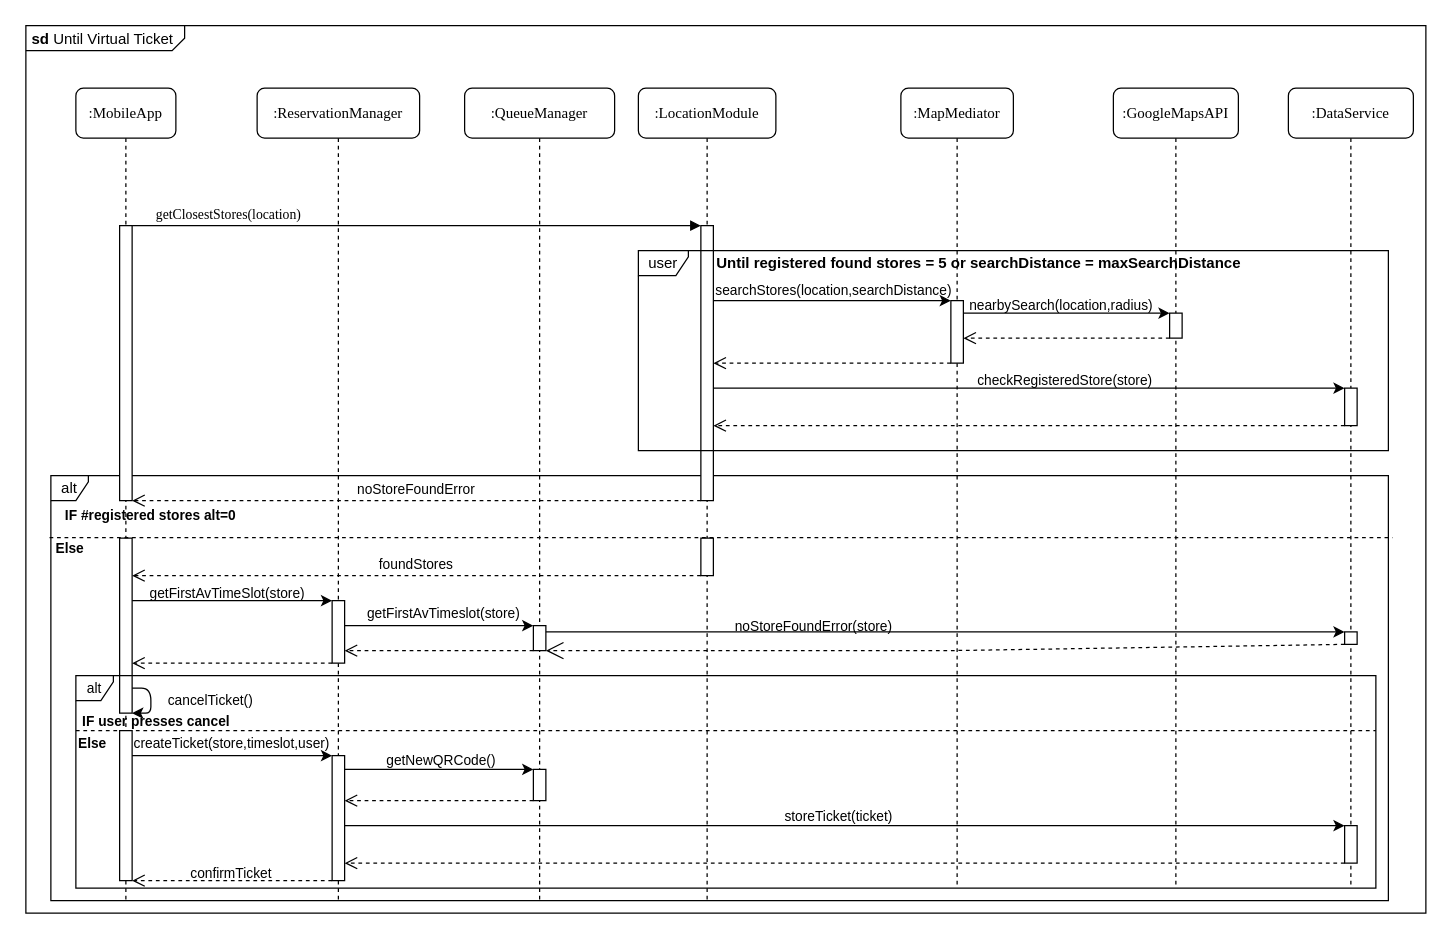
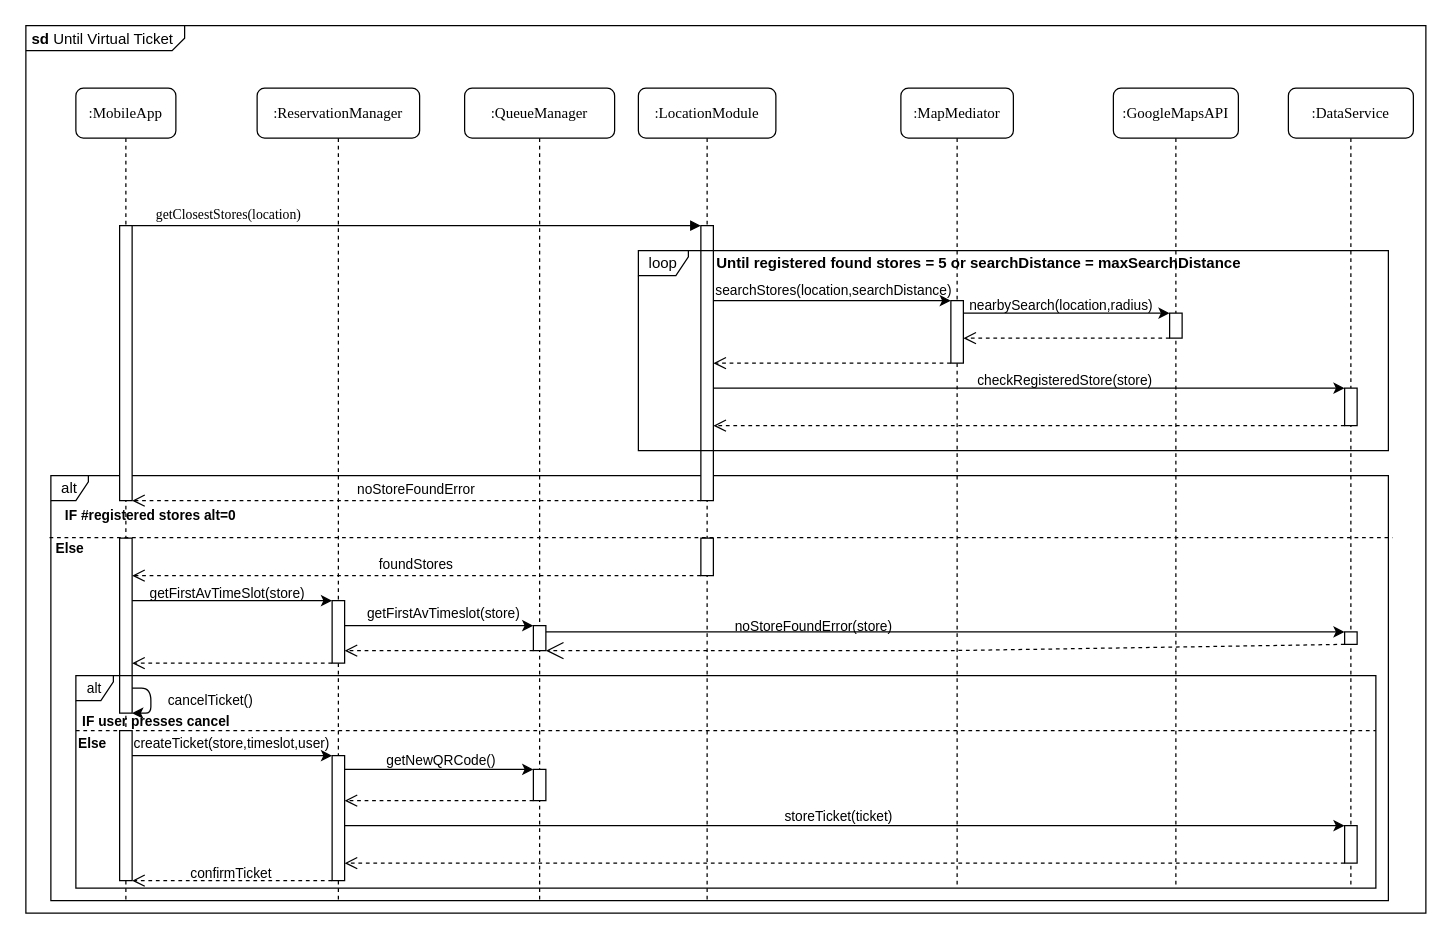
  <mxCell id="0" />
  <mxCell id="1" parent="0" />
  <mxCell id="2" value="&lt;p style=&quot;margin: 0px ; margin-top: 4px ; margin-left: 5px ; text-align: left&quot;&gt;&lt;b&gt;sd&lt;/b&gt;&amp;nbsp;Until Virtual Ticket&lt;/p&gt;" style="html=1;shape=mxgraph.sysml.package;overflow=fill;labelX=127.74;align=left;spacingLeft=5;verticalAlign=top;spacingTop=-3;" parent="1" vertex="1"><mxGeometry x="20" y="20" width="1120" height="710" as="geometry" /></mxCell>
  <mxCell id="3" value="alt" style="shape=umlFrame;whiteSpace=wrap;html=1;labelBackgroundColor=none;width=30;height=20;" parent="1" vertex="1"><mxGeometry x="40" y="380" width="1070" height="340" as="geometry" /></mxCell>
  <mxCell id="4" value="" style="endArrow=none;dashed=1;html=1;fontSize=11;exitX=0;exitY=0;exitDx=0;exitDy=0;" parent="1" edge="1"><mxGeometry width="50" height="50" relative="1" as="geometry"><mxPoint x="60" y="584" as="sourcePoint" /><mxPoint x="1100" y="584" as="targetPoint" /></mxGeometry></mxCell>
  <mxCell id="5" value=":ReservationManager" style="shape=umlLifeline;perimeter=lifelinePerimeter;whiteSpace=wrap;html=1;container=1;collapsible=0;recursiveResize=0;outlineConnect=0;rounded=1;shadow=0;comic=0;labelBackgroundColor=none;strokeWidth=1;fontFamily=Verdana;fontSize=12;align=center;" parent="1" vertex="1"><mxGeometry x="205" y="70" width="130" height="650" as="geometry" /></mxCell>
  <mxCell id="6" value="" style="html=1;points=[];perimeter=orthogonalPerimeter;rounded=0;shadow=0;comic=0;labelBackgroundColor=none;strokeWidth=1;fontFamily=Verdana;fontSize=12;align=center;" parent="5" vertex="1"><mxGeometry x="60" y="534" width="10" height="100" as="geometry" /></mxCell>
  <mxCell id="7" value="" style="html=1;points=[];perimeter=orthogonalPerimeter;rounded=0;shadow=0;comic=0;labelBackgroundColor=none;strokeWidth=1;fontFamily=Verdana;fontSize=12;align=center;" parent="5" vertex="1"><mxGeometry x="60" y="410" width="10" height="50" as="geometry" /></mxCell>
  <mxCell id="8" value=":QueueManager" style="shape=umlLifeline;perimeter=lifelinePerimeter;whiteSpace=wrap;html=1;container=1;collapsible=0;recursiveResize=0;outlineConnect=0;rounded=1;shadow=0;comic=0;labelBackgroundColor=none;strokeWidth=1;fontFamily=Verdana;fontSize=12;align=center;" parent="1" vertex="1"><mxGeometry x="371" y="70" width="120" height="650" as="geometry" /></mxCell>
  <mxCell id="9" value="" style="html=1;points=[];perimeter=orthogonalPerimeter;rounded=0;shadow=0;comic=0;labelBackgroundColor=none;strokeWidth=1;fontFamily=Verdana;fontSize=12;align=center;" parent="8" vertex="1"><mxGeometry x="55" y="545" width="10" height="25" as="geometry" /></mxCell>
  <mxCell id="10" value="" style="html=1;points=[];perimeter=orthogonalPerimeter;rounded=0;shadow=0;comic=0;labelBackgroundColor=none;strokeWidth=1;fontFamily=Verdana;fontSize=12;align=center;" vertex="1" parent="8"><mxGeometry x="55" y="430" width="10" height="20" as="geometry" /></mxCell>
  <mxCell id="11" value=":LocationModule" style="shape=umlLifeline;perimeter=lifelinePerimeter;whiteSpace=wrap;html=1;container=1;collapsible=0;recursiveResize=0;outlineConnect=0;rounded=1;shadow=0;comic=0;labelBackgroundColor=none;strokeWidth=1;fontFamily=Verdana;fontSize=12;align=center;" parent="1" vertex="1"><mxGeometry x="510" y="70" width="110" height="650" as="geometry" /></mxCell>
  <mxCell id="12" value="" style="html=1;points=[];perimeter=orthogonalPerimeter;rounded=0;shadow=0;comic=0;labelBackgroundColor=none;strokeWidth=1;fontFamily=Verdana;fontSize=12;align=center;" parent="11" vertex="1"><mxGeometry x="50" y="110" width="10" height="220" as="geometry" /></mxCell>
  <mxCell id="13" value="" style="html=1;points=[];perimeter=orthogonalPerimeter;rounded=0;shadow=0;comic=0;labelBackgroundColor=none;strokeWidth=1;fontFamily=Verdana;fontSize=12;align=center;" parent="11" vertex="1"><mxGeometry x="50" y="360" width="10" height="30" as="geometry" /></mxCell>
  <mxCell id="14" value=":MapMediator" style="shape=umlLifeline;perimeter=lifelinePerimeter;whiteSpace=wrap;html=1;container=1;collapsible=0;recursiveResize=0;outlineConnect=0;rounded=1;shadow=0;comic=0;labelBackgroundColor=none;strokeWidth=1;fontFamily=Verdana;fontSize=12;align=center;" parent="1" vertex="1"><mxGeometry x="720" y="70" width="90" height="640" as="geometry" /></mxCell>
  <mxCell id="15" value="" style="html=1;points=[];perimeter=orthogonalPerimeter;rounded=0;shadow=0;comic=0;labelBackgroundColor=none;strokeWidth=1;fontFamily=Verdana;fontSize=12;align=center;" parent="14" vertex="1"><mxGeometry x="40" y="170" width="10" height="50" as="geometry" /></mxCell>
  <mxCell id="16" value=":GoogleMapsAPI" style="shape=umlLifeline;perimeter=lifelinePerimeter;whiteSpace=wrap;html=1;container=1;collapsible=0;recursiveResize=0;outlineConnect=0;rounded=1;shadow=0;comic=0;labelBackgroundColor=none;strokeWidth=1;fontFamily=Verdana;fontSize=12;align=center;" parent="1" vertex="1"><mxGeometry x="890" y="70" width="100" height="640" as="geometry" /></mxCell>
  <mxCell id="17" value="" style="html=1;points=[];perimeter=orthogonalPerimeter;rounded=0;shadow=0;comic=0;labelBackgroundColor=none;strokeWidth=1;fontFamily=Verdana;fontSize=12;align=center;" parent="16" vertex="1"><mxGeometry x="45" y="180" width="10" height="20" as="geometry" /></mxCell>
  <mxCell id="18" value=":DataService" style="shape=umlLifeline;perimeter=lifelinePerimeter;whiteSpace=wrap;html=1;container=1;collapsible=0;recursiveResize=0;outlineConnect=0;rounded=1;shadow=0;comic=0;labelBackgroundColor=none;strokeWidth=1;fontFamily=Verdana;fontSize=12;align=center;" parent="1" vertex="1"><mxGeometry x="1030" y="70" width="100" height="640" as="geometry" /></mxCell>
  <mxCell id="19" value="" style="html=1;points=[];perimeter=orthogonalPerimeter;rounded=0;shadow=0;comic=0;labelBackgroundColor=none;strokeWidth=1;fontFamily=Verdana;fontSize=12;align=center;" parent="18" vertex="1"><mxGeometry x="45" y="240" width="10" height="30" as="geometry" /></mxCell>
  <mxCell id="20" value="" style="html=1;points=[];perimeter=orthogonalPerimeter;rounded=0;shadow=0;comic=0;labelBackgroundColor=none;strokeWidth=1;fontFamily=Verdana;fontSize=12;align=center;" parent="18" vertex="1"><mxGeometry x="45" y="435" width="10" height="10" as="geometry" /></mxCell>
  <mxCell id="21" value=":MobileApp" style="shape=umlLifeline;perimeter=lifelinePerimeter;whiteSpace=wrap;html=1;container=1;collapsible=0;recursiveResize=0;outlineConnect=0;rounded=1;shadow=0;comic=0;labelBackgroundColor=none;strokeWidth=1;fontFamily=Verdana;fontSize=12;align=center;" parent="1" vertex="1"><mxGeometry x="60" y="70" width="80" height="650" as="geometry" /></mxCell>
  <mxCell id="22" value="" style="html=1;points=[];perimeter=orthogonalPerimeter;rounded=0;shadow=0;comic=0;labelBackgroundColor=none;strokeWidth=1;fontFamily=Verdana;fontSize=12;align=center;" parent="21" vertex="1"><mxGeometry x="35" y="110" width="10" height="220" as="geometry" /></mxCell>
  <mxCell id="23" value="" style="html=1;points=[];perimeter=orthogonalPerimeter;rounded=0;shadow=0;comic=0;labelBackgroundColor=none;strokeWidth=1;fontFamily=Verdana;fontSize=12;align=center;" parent="21" vertex="1"><mxGeometry x="35" y="360" width="10" height="140" as="geometry" /></mxCell>
  <mxCell id="24" value="" style="html=1;points=[];perimeter=orthogonalPerimeter;rounded=0;shadow=0;comic=0;labelBackgroundColor=none;strokeWidth=1;fontFamily=Verdana;fontSize=12;align=center;" parent="21" vertex="1"><mxGeometry x="35" y="514" width="10" height="120" as="geometry" /></mxCell>
  <mxCell id="25" value="" style="endArrow=classic;html=1;" parent="21" edge="1"><mxGeometry width="50" height="50" relative="1" as="geometry"><mxPoint x="45" y="480" as="sourcePoint" /><mxPoint x="45" y="500" as="targetPoint" /><Array as="points"><mxPoint x="60" y="480" /><mxPoint x="60" y="500" /></Array></mxGeometry></mxCell>
  <mxCell id="26" value="getClosestStores(location)" style="html=1;verticalAlign=bottom;endArrow=block;labelBackgroundColor=none;fontFamily=Verdana;fontSize=11;edgeStyle=elbowEdgeStyle;elbow=vertical;" parent="1" source="22" target="12" edge="1"><mxGeometry x="-0.663" relative="1" as="geometry"><mxPoint x="260" y="180" as="sourcePoint" /><mxPoint x="560" y="180" as="targetPoint" /><Array as="points"><mxPoint x="533" y="180" /><mxPoint x="683" y="190" /></Array><mxPoint as="offset" /></mxGeometry></mxCell>
  <mxCell id="27" value="Until registered found stores = 5 or searchDistance = maxSearchDistance" style="text;html=1;strokeColor=none;fillColor=none;align=center;verticalAlign=middle;whiteSpace=wrap;rounded=0;fontStyle=1" parent="1" vertex="1"><mxGeometry x="560" y="200" width="445" height="20" as="geometry" /></mxCell>
  <mxCell id="28" style="edgeStyle=orthogonalEdgeStyle;rounded=0;orthogonalLoop=1;jettySize=auto;html=1;" parent="1" source="12" target="15" edge="1"><mxGeometry relative="1" as="geometry"><Array as="points"><mxPoint x="630" y="240" /><mxPoint x="630" y="240" /></Array></mxGeometry></mxCell>
  <mxCell id="29" value="searchStores(location,searchDistance)" style="edgeLabel;html=1;align=center;verticalAlign=middle;resizable=0;points=[];labelBackgroundColor=none;fontSize=11;" parent="28" vertex="1" connectable="0"><mxGeometry x="0.333" y="-1" relative="1" as="geometry"><mxPoint x="-31.33" y="-10" as="offset" /></mxGeometry></mxCell>
  <mxCell id="30" style="edgeStyle=orthogonalEdgeStyle;rounded=0;orthogonalLoop=1;jettySize=auto;html=1;" parent="1" source="15" target="17" edge="1"><mxGeometry relative="1" as="geometry"><Array as="points"><mxPoint x="870" y="250" /><mxPoint x="870" y="250" /></Array></mxGeometry></mxCell>
  <mxCell id="31" value="nearbySearch(location,radius)" style="edgeLabel;html=1;align=center;verticalAlign=middle;resizable=0;points=[];labelBackgroundColor=none;fontSize=11;" parent="30" vertex="1" connectable="0"><mxGeometry x="-0.22" y="-1" relative="1" as="geometry"><mxPoint x="13.17" y="-8" as="offset" /></mxGeometry></mxCell>
  <mxCell id="32" value="" style="html=1;verticalAlign=bottom;endArrow=open;dashed=1;endSize=8;" parent="1" source="17" target="15" edge="1"><mxGeometry relative="1" as="geometry"><mxPoint x="880" y="270" as="sourcePoint" /><mxPoint x="800" y="270" as="targetPoint" /><Array as="points"><mxPoint x="870" y="270" /></Array></mxGeometry></mxCell>
  <mxCell id="33" value="" style="html=1;verticalAlign=bottom;endArrow=open;dashed=1;endSize=8;" parent="1" source="15" target="12" edge="1"><mxGeometry relative="1" as="geometry"><mxPoint x="740" y="290" as="sourcePoint" /><mxPoint x="660" y="290" as="targetPoint" /><Array as="points"><mxPoint x="670" y="290" /></Array></mxGeometry></mxCell>
  <mxCell id="34" style="edgeStyle=orthogonalEdgeStyle;rounded=0;orthogonalLoop=1;jettySize=auto;html=1;" parent="1" source="12" target="19" edge="1"><mxGeometry relative="1" as="geometry"><Array as="points"><mxPoint x="820" y="310" /><mxPoint x="820" y="310" /></Array></mxGeometry></mxCell>
  <mxCell id="35" value="checkRegisteredStore(store)" style="edgeLabel;html=1;align=center;verticalAlign=middle;resizable=0;points=[];labelBackgroundColor=none;fontSize=11;" parent="34" vertex="1" connectable="0"><mxGeometry x="0.025" relative="1" as="geometry"><mxPoint x="21.38" y="-7" as="offset" /></mxGeometry></mxCell>
  <mxCell id="36" value="" style="html=1;verticalAlign=bottom;endArrow=open;dashed=1;endSize=8;" parent="1" edge="1"><mxGeometry relative="1" as="geometry"><mxPoint x="1075" y="340" as="sourcePoint" /><mxPoint x="570" y="340" as="targetPoint" /><Array as="points"><mxPoint x="910" y="340" /><mxPoint x="850" y="340" /><mxPoint x="730" y="340" /></Array></mxGeometry></mxCell>
  <mxCell id="37" value="IF #registered stores alt=0" style="text;html=1;strokeColor=none;fillColor=none;align=center;verticalAlign=middle;whiteSpace=wrap;rounded=0;labelBackgroundColor=none;fontStyle=1;fontSize=11;" parent="1" vertex="1"><mxGeometry x="41" y="400" width="158" height="23" as="geometry" /></mxCell>
  <mxCell id="38" value="noStoreFoundError" style="html=1;verticalAlign=bottom;endArrow=open;dashed=1;endSize=8;fontSize=11;labelBackgroundColor=none;" parent="1" source="12" target="22" edge="1"><mxGeometry relative="1" as="geometry"><mxPoint x="250" y="400" as="sourcePoint" /><mxPoint x="130" y="436.58" as="targetPoint" /><Array as="points"><mxPoint x="190" y="400" /></Array></mxGeometry></mxCell>
  <mxCell id="39" value="" style="endArrow=none;dashed=1;html=1;fontSize=11;exitX=-0.001;exitY=0.146;exitDx=0;exitDy=0;exitPerimeter=0;entryX=1.003;entryY=0.146;entryDx=0;entryDy=0;entryPerimeter=0;" parent="1" source="3" target="3" edge="1"><mxGeometry width="50" height="50" relative="1" as="geometry"><mxPoint x="440" y="510" as="sourcePoint" /><mxPoint x="490" y="460" as="targetPoint" /></mxGeometry></mxCell>
  <mxCell id="40" value="Else" style="text;html=1;strokeColor=none;fillColor=none;align=center;verticalAlign=middle;whiteSpace=wrap;rounded=0;labelBackgroundColor=none;fontStyle=1;fontSize=11;" parent="1" vertex="1"><mxGeometry x="41" y="431" width="29" height="13" as="geometry" /></mxCell>
  <mxCell id="41" value="foundStores" style="html=1;verticalAlign=bottom;endArrow=open;dashed=1;endSize=8;fontSize=11;labelBackgroundColor=none;" parent="1" source="13" target="23" edge="1"><mxGeometry relative="1" as="geometry"><mxPoint x="250" y="470" as="sourcePoint" /><mxPoint x="200" y="470" as="targetPoint" /><Array as="points"><mxPoint x="370" y="460" /><mxPoint x="190" y="460" /></Array></mxGeometry></mxCell>
  <mxCell id="42" style="edgeStyle=orthogonalEdgeStyle;rounded=0;orthogonalLoop=1;jettySize=auto;html=1;fontSize=11;" parent="1" source="23" target="7" edge="1"><mxGeometry relative="1" as="geometry"><mxPoint x="260" y="500" as="sourcePoint" /><Array as="points"><mxPoint x="190" y="480" /><mxPoint x="190" y="480" /></Array></mxGeometry></mxCell>
  <mxCell id="43" value="getFirstAvTimeSlot(store)" style="edgeLabel;html=1;align=center;verticalAlign=middle;resizable=0;points=[];fontSize=11;labelBackgroundColor=none;" parent="42" vertex="1" connectable="0"><mxGeometry x="0.132" y="-1" relative="1" as="geometry"><mxPoint x="-16" y="-8" as="offset" /></mxGeometry></mxCell>
  <mxCell id="44" value="" style="html=1;verticalAlign=bottom;endArrow=open;dashed=1;endSize=8;fontSize=11;" parent="1" source="7" target="23" edge="1"><mxGeometry relative="1" as="geometry"><mxPoint x="425" y="520" as="sourcePoint" /><mxPoint x="260" y="530" as="targetPoint" /><Array as="points"><mxPoint x="180" y="530" /></Array></mxGeometry></mxCell>
  <mxCell id="45" value="IF user presses cancel" style="text;html=1;strokeColor=none;fillColor=none;align=center;verticalAlign=middle;whiteSpace=wrap;rounded=0;labelBackgroundColor=none;fontStyle=1;fontSize=11;" parent="1" vertex="1"><mxGeometry x="59" y="570" width="131" height="13" as="geometry" /></mxCell>
  <mxCell id="46" value="Else" style="text;html=1;strokeColor=none;fillColor=none;align=center;verticalAlign=middle;whiteSpace=wrap;rounded=0;labelBackgroundColor=none;fontStyle=1;fontSize=11;" parent="1" vertex="1"><mxGeometry x="60" y="587" width="27" height="13" as="geometry" /></mxCell>
  <mxCell id="47" style="edgeStyle=orthogonalEdgeStyle;rounded=0;orthogonalLoop=1;jettySize=auto;html=1;fontSize=11;" parent="1" source="6" target="9" edge="1"><mxGeometry relative="1" as="geometry"><Array as="points"><mxPoint x="340" y="615" /><mxPoint x="340" y="615" /></Array></mxGeometry></mxCell>
  <mxCell id="48" value="getNewQRCode()" style="edgeLabel;html=1;align=center;verticalAlign=middle;resizable=0;points=[];fontSize=11;labelBackgroundColor=none;" parent="47" vertex="1" connectable="0"><mxGeometry x="0.131" y="-1" relative="1" as="geometry"><mxPoint x="-8.14" y="-8.53" as="offset" /></mxGeometry></mxCell>
  <mxCell id="49" value="" style="html=1;verticalAlign=bottom;endArrow=open;dashed=1;endSize=8;fontSize=11;" parent="1" source="9" target="6" edge="1"><mxGeometry relative="1" as="geometry"><mxPoint x="415" y="630" as="sourcePoint" /><mxPoint x="280" y="630" as="targetPoint" /><Array as="points"><mxPoint x="380" y="640" /></Array></mxGeometry></mxCell>
  <mxCell id="50" value="" style="html=1;points=[];perimeter=orthogonalPerimeter;rounded=0;shadow=0;comic=0;labelBackgroundColor=none;strokeWidth=1;fontFamily=Verdana;fontSize=12;align=center;" parent="1" vertex="1"><mxGeometry x="1075" y="660" width="10" height="30" as="geometry" /></mxCell>
  <mxCell id="51" style="edgeStyle=orthogonalEdgeStyle;rounded=0;orthogonalLoop=1;jettySize=auto;html=1;fontSize=10;" parent="1" source="6" target="50" edge="1"><mxGeometry relative="1" as="geometry"><Array as="points"><mxPoint x="680" y="660" /><mxPoint x="680" y="660" /></Array></mxGeometry></mxCell>
  <mxCell id="52" value="storeTicket(ticket)" style="edgeLabel;html=1;align=center;verticalAlign=middle;resizable=0;points=[];fontSize=11;labelBackgroundColor=none;" parent="51" vertex="1" connectable="0"><mxGeometry x="-0.118" y="-3" relative="1" as="geometry"><mxPoint x="41" y="-11" as="offset" /></mxGeometry></mxCell>
  <mxCell id="53" value="" style="html=1;verticalAlign=bottom;endArrow=open;dashed=1;endSize=8;fontSize=11;" parent="1" source="50" target="6" edge="1"><mxGeometry relative="1" as="geometry"><mxPoint x="475" y="690" as="sourcePoint" /><mxPoint x="340" y="690" as="targetPoint" /><Array as="points"><mxPoint x="440" y="690" /></Array></mxGeometry></mxCell>
  <mxCell id="54" value="" style="html=1;verticalAlign=bottom;endArrow=open;dashed=1;endSize=8;fontSize=11;" parent="1" source="6" target="24" edge="1"><mxGeometry relative="1" as="geometry"><mxPoint x="250" y="704" as="sourcePoint" /><mxPoint x="115" y="704" as="targetPoint" /><Array as="points"><mxPoint x="220" y="704" /></Array></mxGeometry></mxCell>
  <mxCell id="55" value="confirmTicket" style="edgeLabel;html=1;align=center;verticalAlign=middle;resizable=0;points=[];fontSize=11;labelBackgroundColor=none;" parent="54" vertex="1" connectable="0"><mxGeometry x="0.076" y="2" relative="1" as="geometry"><mxPoint x="4" y="-9" as="offset" /></mxGeometry></mxCell>
  <mxCell id="56" style="edgeStyle=orthogonalEdgeStyle;rounded=0;orthogonalLoop=1;jettySize=auto;html=1;fontSize=10;" parent="1" source="7" target="10" edge="1"><mxGeometry relative="1" as="geometry"><Array as="points"><mxPoint x="350" y="500" /><mxPoint x="350" y="500" /></Array></mxGeometry></mxCell>
  <mxCell id="57" value="getFirstAvTimeslot(store)" style="edgeLabel;html=1;align=center;verticalAlign=middle;resizable=0;points=[];fontSize=11;labelBackgroundColor=none;" parent="56" vertex="1" connectable="0"><mxGeometry x="-0.144" y="3" relative="1" as="geometry"><mxPoint x="13.29" y="-8" as="offset" /></mxGeometry></mxCell>
  <mxCell id="58" value="" style="html=1;verticalAlign=bottom;endArrow=open;dashed=1;endSize=8;" parent="1" source="10" target="7" edge="1"><mxGeometry relative="1" as="geometry"><mxPoint x="1045" y="530" as="sourcePoint" /><mxPoint x="540" y="530" as="targetPoint" /><Array as="points"><mxPoint x="380" y="520" /><mxPoint x="330" y="520" /></Array></mxGeometry></mxCell>
  <mxCell id="59" value="&lt;font style=&quot;font-size: 11px&quot;&gt;cancelTicket()&lt;/font&gt;" style="text;html=1;strokeColor=none;fillColor=none;align=center;verticalAlign=middle;whiteSpace=wrap;rounded=0;" parent="1" vertex="1"><mxGeometry x="133" y="550" width="70" height="20" as="geometry" /></mxCell>
  <mxCell id="60" value="" style="endArrow=classic;html=1;" parent="1" source="24" target="6" edge="1"><mxGeometry width="50" height="50" relative="1" as="geometry"><mxPoint x="310" y="650" as="sourcePoint" /><mxPoint x="360" y="600" as="targetPoint" /><Array as="points"><mxPoint x="180" y="604" /></Array></mxGeometry></mxCell>
  <mxCell id="61" value="&lt;font style=&quot;font-size: 11px&quot;&gt;createTicket(store,timeslot,user)&lt;/font&gt;" style="text;html=1;strokeColor=none;fillColor=none;align=center;verticalAlign=middle;whiteSpace=wrap;rounded=0;" parent="1" vertex="1"><mxGeometry x="115" y="590" width="140" height="7" as="geometry" /></mxCell>
- <mxCell id="62" value="user" style="shape=umlFrame;whiteSpace=wrap;html=1;fontSize=12;width=40;height=20;" parent="1" vertex="1"><mxGeometry x="510" y="200" width="600" height="160" as="geometry" /></mxCell>
+ <mxCell id="62" value="loop" style="shape=umlFrame;whiteSpace=wrap;html=1;fontSize=12;width=40;height=20;" parent="1" vertex="1"><mxGeometry x="510" y="200" width="600" height="160" as="geometry" /></mxCell>
  <mxCell id="63" value="alt" style="shape=umlFrame;whiteSpace=wrap;html=1;labelBackgroundColor=none;fontSize=11;width=30;height=20;" parent="1" vertex="1"><mxGeometry x="60" y="540" width="1040" height="170" as="geometry" /></mxCell>
  <mxCell id="64" style="edgeStyle=orthogonalEdgeStyle;rounded=0;orthogonalLoop=1;jettySize=auto;html=1;" edge="1" parent="1" source="10" target="20"><mxGeometry relative="1" as="geometry"><Array as="points"><mxPoint x="590" y="505" /><mxPoint x="590" y="505" /></Array></mxGeometry></mxCell>
  <mxCell id="65" value="noStoreFoundError(store)" style="edgeLabel;html=1;align=center;verticalAlign=middle;resizable=0;points=[];fontSize=11;labelBackgroundColor=none;" vertex="1" connectable="0" parent="1"><mxGeometry x="649.998" y="500" as="geometry" /></mxCell>
  <mxCell id="66" value="" style="endArrow=open;endSize=12;dashed=1;html=1;" edge="1" parent="1" source="20" target="10"><mxGeometry width="160" relative="1" as="geometry"><mxPoint x="640" y="520" as="sourcePoint" /><mxPoint x="800" y="520" as="targetPoint" /><Array as="points"><mxPoint x="760" y="520" /></Array></mxGeometry></mxCell>
